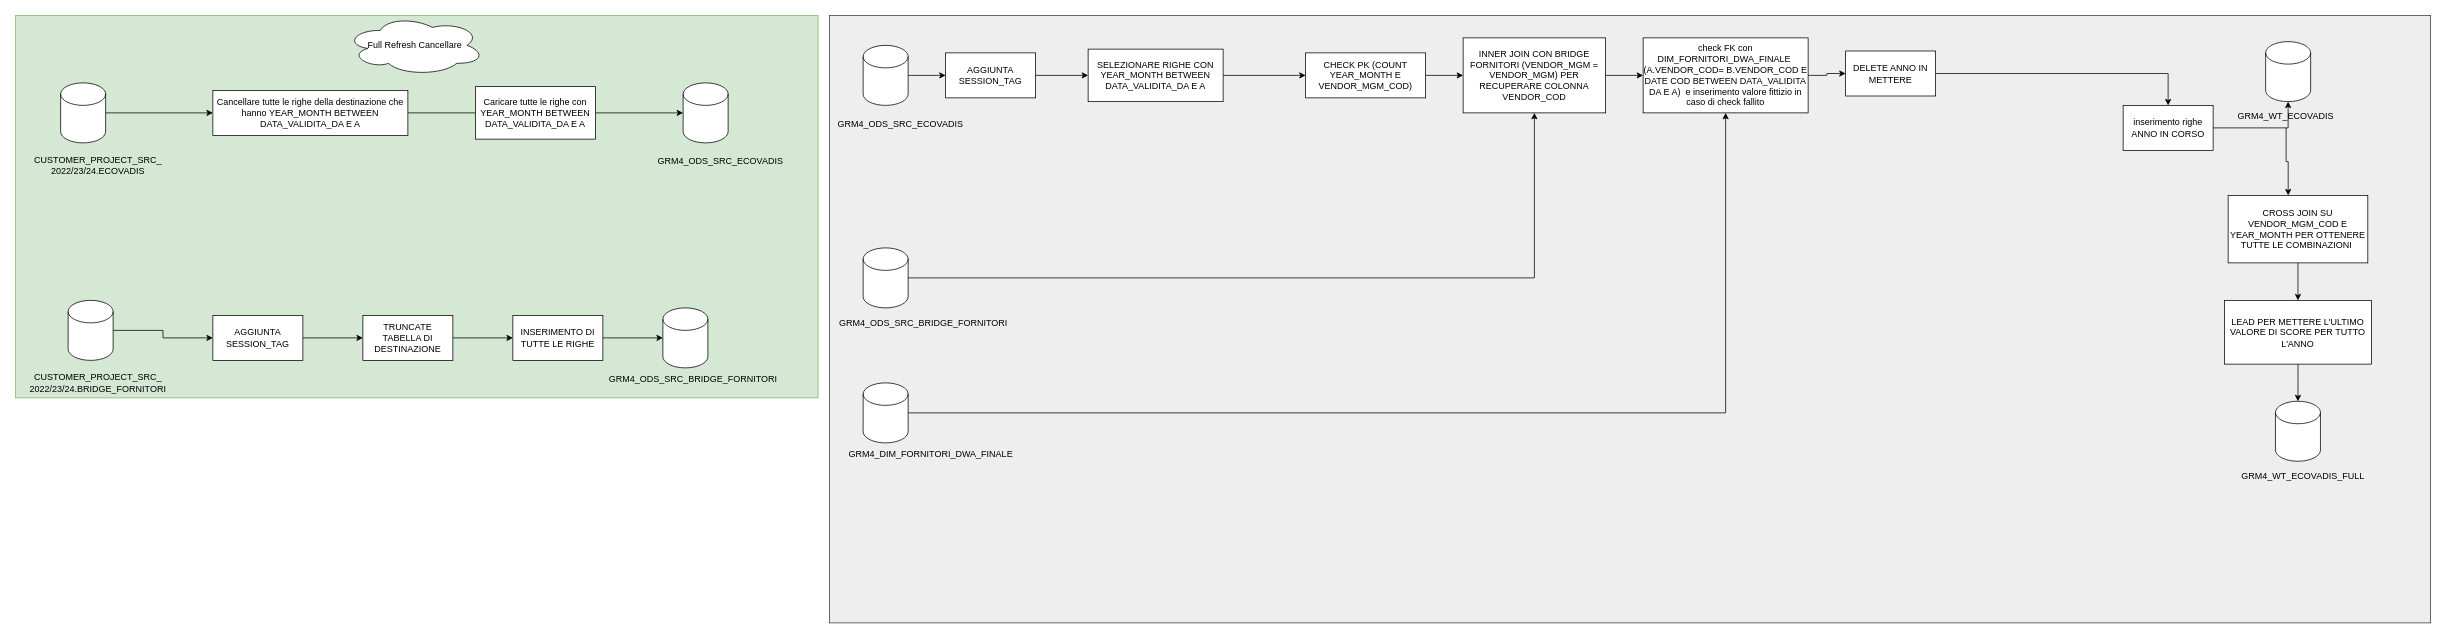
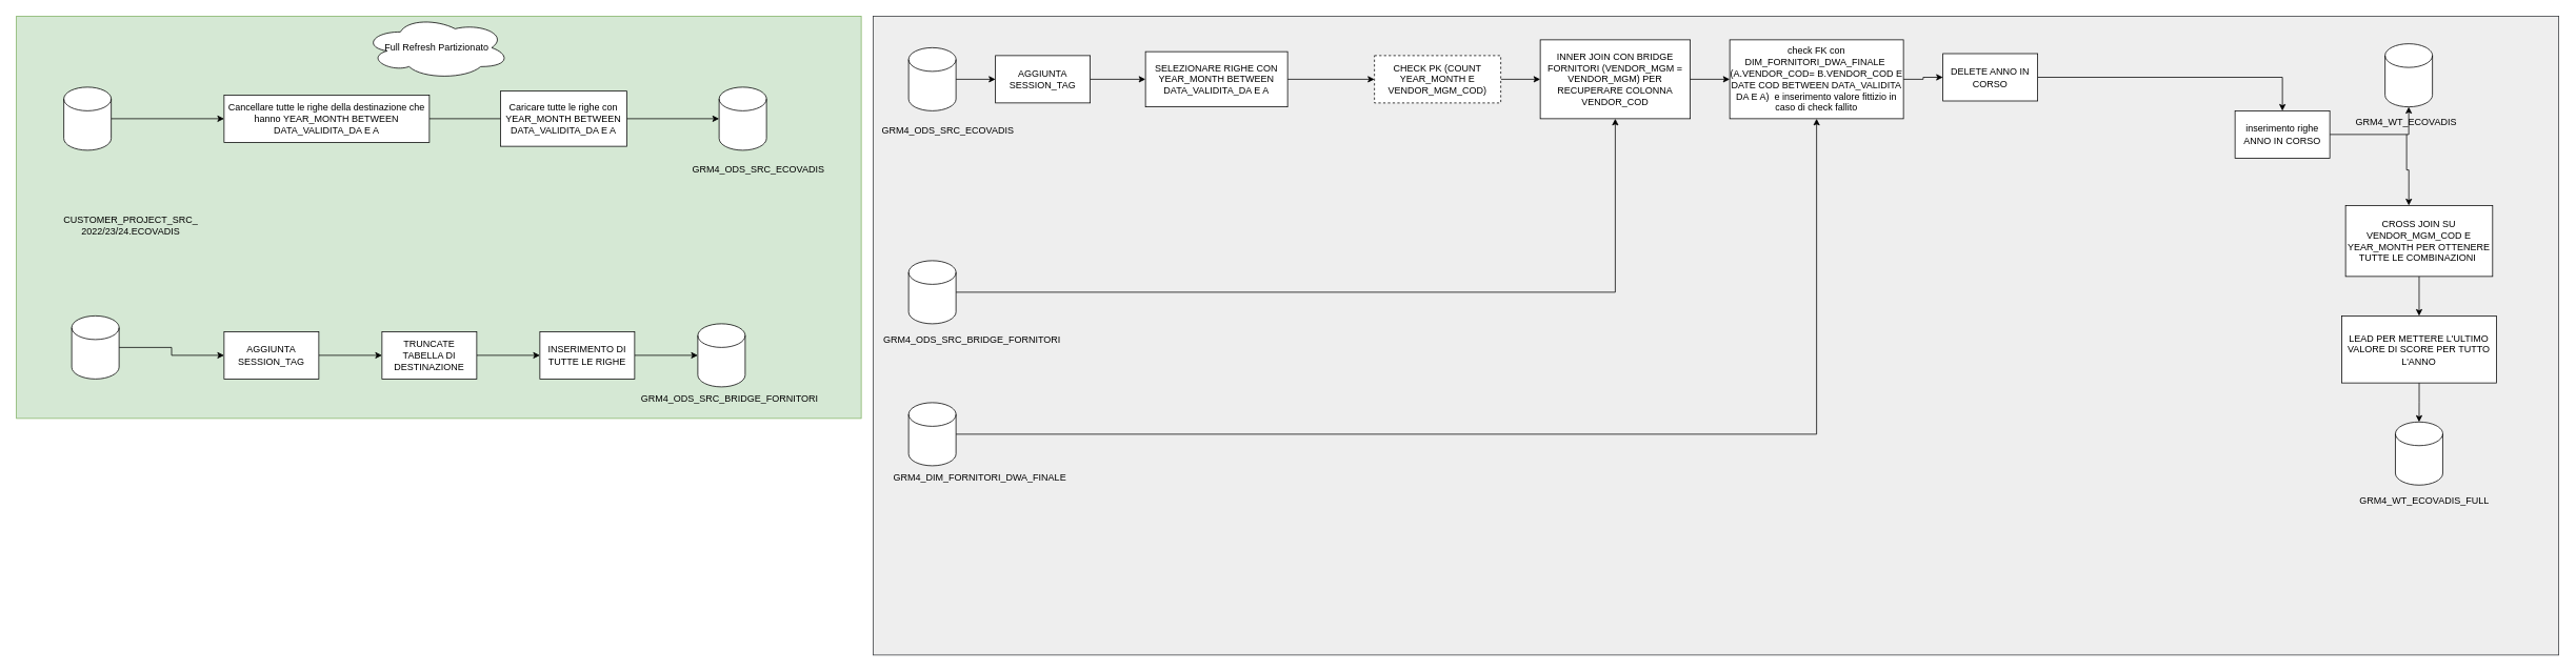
  <mxCell id="0" />
  <mxCell id="1" parent="0" />
  <mxCell id="2" value="" style="rounded=0;whiteSpace=wrap;html=1;fillColor=#eeeeee;strokeColor=#36393d;" vertex="1" parent="1"><mxGeometry x="1105" y="20" width="2135" height="810" as="geometry" /></mxCell>
  <mxCell id="3" value="" style="rounded=0;whiteSpace=wrap;html=1;fillColor=#d5e8d4;strokeColor=#82b366;" vertex="1" parent="1"><mxGeometry x="20" y="20" width="1070" height="510" as="geometry" /></mxCell>
  <mxCell id="4" value="" style="edgeStyle=orthogonalEdgeStyle;rounded=0;orthogonalLoop=1;jettySize=auto;html=1;" edge="1" parent="1" source="5" target="8"><mxGeometry relative="1" as="geometry" /></mxCell>
  <mxCell id="5" value="" style="shape=cylinder3;whiteSpace=wrap;html=1;boundedLbl=1;backgroundOutline=1;size=15;" vertex="1" parent="1"><mxGeometry x="80" y="110" width="60" height="80" as="geometry" /></mxCell>
- <mxCell id="6" value="CUSTOMER_PROJECT_SRC_&lt;div&gt;2022/23/24.ECOVADIS&lt;/div&gt;" style="text;html=1;align=center;verticalAlign=middle;whiteSpace=wrap;rounded=0;" vertex="1" parent="1"><mxGeometry x="30" y="200" width="200" height="40" as="geometry" /></mxCell>
+ <mxCell id="6" value="CUSTOMER_PROJECT_SRC_&lt;div&gt;2022/23/24.ECOVADIS&lt;/div&gt;" style="text;html=1;align=center;verticalAlign=middle;whiteSpace=wrap;rounded=0;" vertex="1" parent="1"><mxGeometry x="65" y="265" width="200" height="40" as="geometry" /></mxCell>
  <mxCell id="7" value="" style="edgeStyle=orthogonalEdgeStyle;rounded=0;orthogonalLoop=1;jettySize=auto;html=1;" edge="1" parent="1" source="8"><mxGeometry relative="1" as="geometry"><mxPoint x="650" y="150" as="targetPoint" /></mxGeometry></mxCell>
  <mxCell id="8" value="Cancellare tutte le righe della destinazione che hanno YEAR_MONTH BETWEEN DATA_VALIDITA_DA E A" style="whiteSpace=wrap;html=1;" vertex="1" parent="1"><mxGeometry x="283" y="120" width="260" height="60" as="geometry" /></mxCell>
  <mxCell id="9" value="" style="edgeStyle=orthogonalEdgeStyle;rounded=0;orthogonalLoop=1;jettySize=auto;html=1;" edge="1" parent="1" source="10" target="11"><mxGeometry relative="1" as="geometry" /></mxCell>
  <mxCell id="10" value="Caricare tutte le righe con YEAR_MONTH BETWEEN DATA_VALIDITA_DA E A" style="whiteSpace=wrap;html=1;" vertex="1" parent="1"><mxGeometry x="633" y="115" width="160" height="70" as="geometry" /></mxCell>
  <mxCell id="11" value="" style="shape=cylinder3;whiteSpace=wrap;html=1;boundedLbl=1;backgroundOutline=1;size=15;" vertex="1" parent="1"><mxGeometry x="910" y="110" width="60" height="80" as="geometry" /></mxCell>
  <mxCell id="12" value="GRM4_ODS_SRC_ECOVADIS" style="text;html=1;align=center;verticalAlign=middle;whiteSpace=wrap;rounded=0;" vertex="1" parent="1"><mxGeometry x="880" y="200" width="160" height="30" as="geometry" /></mxCell>
  <mxCell id="13" value="" style="edgeStyle=orthogonalEdgeStyle;rounded=0;orthogonalLoop=1;jettySize=auto;html=1;" edge="1" parent="1" source="14" target="28"><mxGeometry relative="1" as="geometry" /></mxCell>
  <mxCell id="14" value="" style="shape=cylinder3;whiteSpace=wrap;html=1;boundedLbl=1;backgroundOutline=1;size=15;" vertex="1" parent="1"><mxGeometry x="1150" y="60" width="60" height="80" as="geometry" /></mxCell>
  <mxCell id="15" value="GRM4_ODS_SRC_ECOVADIS" style="text;html=1;align=center;verticalAlign=middle;whiteSpace=wrap;rounded=0;" vertex="1" parent="1"><mxGeometry x="1120" y="150" width="160" height="30" as="geometry" /></mxCell>
  <mxCell id="16" style="edgeStyle=orthogonalEdgeStyle;rounded=0;orthogonalLoop=1;jettySize=auto;html=1;entryX=0;entryY=0.5;entryDx=0;entryDy=0;" edge="1" parent="1" source="17" target="20"><mxGeometry relative="1" as="geometry" /></mxCell>
  <mxCell id="17" value="" style="shape=cylinder3;whiteSpace=wrap;html=1;boundedLbl=1;backgroundOutline=1;size=15;" vertex="1" parent="1"><mxGeometry x="90" y="400" width="60" height="80" as="geometry" /></mxCell>
- <mxCell id="18" value="CUSTOMER_PROJECT_SRC_&lt;div&gt;2022/23/24.BRIDGE_FORNITORI&lt;/div&gt;" style="text;html=1;align=center;verticalAlign=middle;whiteSpace=wrap;rounded=0;" vertex="1" parent="1"><mxGeometry x="30" y="490" width="200" height="40" as="geometry" /></mxCell>
  <mxCell id="19" value="" style="edgeStyle=orthogonalEdgeStyle;rounded=0;orthogonalLoop=1;jettySize=auto;html=1;" edge="1" parent="1" source="20" target="22"><mxGeometry relative="1" as="geometry" /></mxCell>
  <mxCell id="20" value="AGGIUNTA SESSION_TAG" style="whiteSpace=wrap;html=1;" vertex="1" parent="1"><mxGeometry x="283" y="420" width="120" height="60" as="geometry" /></mxCell>
  <mxCell id="21" value="" style="edgeStyle=orthogonalEdgeStyle;rounded=0;orthogonalLoop=1;jettySize=auto;html=1;" edge="1" parent="1" source="22" target="26"><mxGeometry relative="1" as="geometry" /></mxCell>
  <mxCell id="22" value="TRUNCATE TABELLA DI DESTINAZIONE" style="whiteSpace=wrap;html=1;" vertex="1" parent="1"><mxGeometry x="483" y="420" width="120" height="60" as="geometry" /></mxCell>
  <mxCell id="23" value="" style="shape=cylinder3;whiteSpace=wrap;html=1;boundedLbl=1;backgroundOutline=1;size=15;" vertex="1" parent="1"><mxGeometry x="883" y="410" width="60" height="80" as="geometry" /></mxCell>
  <mxCell id="24" value="GRM4_ODS_SRC_BRIDGE_FORNITORI" style="text;html=1;align=center;verticalAlign=middle;whiteSpace=wrap;rounded=0;" vertex="1" parent="1"><mxGeometry x="807" y="490" width="233" height="30" as="geometry" /></mxCell>
  <mxCell id="25" value="" style="edgeStyle=orthogonalEdgeStyle;rounded=0;orthogonalLoop=1;jettySize=auto;html=1;" edge="1" parent="1" source="26" target="23"><mxGeometry relative="1" as="geometry" /></mxCell>
  <mxCell id="26" value="INSERIMENTO DI TUTTE LE RIGHE" style="whiteSpace=wrap;html=1;" vertex="1" parent="1"><mxGeometry x="683" y="420" width="120" height="60" as="geometry" /></mxCell>
  <mxCell id="27" value="" style="edgeStyle=orthogonalEdgeStyle;rounded=0;orthogonalLoop=1;jettySize=auto;html=1;" edge="1" parent="1" source="28" target="30"><mxGeometry relative="1" as="geometry" /></mxCell>
  <mxCell id="28" value="AGGIUNTA SESSION_TAG" style="whiteSpace=wrap;html=1;" vertex="1" parent="1"><mxGeometry x="1260" y="70" width="120" height="60" as="geometry" /></mxCell>
  <mxCell id="29" value="" style="edgeStyle=orthogonalEdgeStyle;rounded=0;orthogonalLoop=1;jettySize=auto;html=1;" edge="1" parent="1" source="30" target="32"><mxGeometry relative="1" as="geometry" /></mxCell>
  <mxCell id="30" value="SELEZIONARE RIGHE CON YEAR_MONTH BETWEEN DATA_VALIDITA_DA E A" style="whiteSpace=wrap;html=1;" vertex="1" parent="1"><mxGeometry x="1450" y="65" width="180" height="70" as="geometry" /></mxCell>
  <mxCell id="31" value="" style="edgeStyle=orthogonalEdgeStyle;rounded=0;orthogonalLoop=1;jettySize=auto;html=1;" edge="1" parent="1" source="32" target="37"><mxGeometry relative="1" as="geometry" /></mxCell>
- <mxCell id="32" value="CHECK PK (COUNT YEAR_MONTH E VENDOR_MGM_COD)" style="whiteSpace=wrap;html=1;" vertex="1" parent="1"><mxGeometry x="1740" y="70" width="160" height="60" as="geometry" /></mxCell>
+ <mxCell id="32" value="CHECK PK (COUNT YEAR_MONTH E VENDOR_MGM_COD)" style="whiteSpace=wrap;html=1;dashed=1;" vertex="1" parent="1"><mxGeometry x="1740" y="70" width="160" height="60" as="geometry" /></mxCell>
  <mxCell id="33" style="edgeStyle=orthogonalEdgeStyle;rounded=0;orthogonalLoop=1;jettySize=auto;html=1;entryX=0.5;entryY=1;entryDx=0;entryDy=0;" edge="1" parent="1" source="34" target="37"><mxGeometry relative="1" as="geometry" /></mxCell>
  <mxCell id="34" value="" style="shape=cylinder3;whiteSpace=wrap;html=1;boundedLbl=1;backgroundOutline=1;size=15;" vertex="1" parent="1"><mxGeometry x="1150" y="330" width="60" height="80" as="geometry" /></mxCell>
  <mxCell id="35" value="GRM4_ODS_SRC_BRIDGE_FORNITORI" style="text;html=1;align=center;verticalAlign=middle;whiteSpace=wrap;rounded=0;" vertex="1" parent="1"><mxGeometry x="1114" y="415" width="233" height="30" as="geometry" /></mxCell>
  <mxCell id="36" value="" style="edgeStyle=orthogonalEdgeStyle;rounded=0;orthogonalLoop=1;jettySize=auto;html=1;" edge="1" parent="1" source="56" target="39"><mxGeometry relative="1" as="geometry" /></mxCell>
  <mxCell id="37" value="INNER JOIN CON BRIDGE FORNITORI (VENDOR_MGM = VENDOR_MGM) PER RECUPERARE COLONNA VENDOR_COD" style="whiteSpace=wrap;html=1;" vertex="1" parent="1"><mxGeometry x="1950" y="50" width="190" height="100" as="geometry" /></mxCell>
  <mxCell id="38" value="" style="edgeStyle=orthogonalEdgeStyle;rounded=0;orthogonalLoop=1;jettySize=auto;html=1;" edge="1" parent="1" source="39" target="41"><mxGeometry relative="1" as="geometry" /></mxCell>
- <mxCell id="39" value="DELETE ANNO IN METTERE" style="whiteSpace=wrap;html=1;" vertex="1" parent="1"><mxGeometry x="2460" y="67.5" width="120" height="60" as="geometry" /></mxCell>
+ <mxCell id="39" value="DELETE ANNO IN CORSO" style="whiteSpace=wrap;html=1;" vertex="1" parent="1"><mxGeometry x="2460" y="67.5" width="120" height="60" as="geometry" /></mxCell>
  <mxCell id="40" value="" style="edgeStyle=orthogonalEdgeStyle;rounded=0;orthogonalLoop=1;jettySize=auto;html=1;" edge="1" parent="1" source="41" target="42"><mxGeometry relative="1" as="geometry" /></mxCell>
  <mxCell id="41" value="inserimento righe&lt;div&gt;ANNO IN CORSO&lt;/div&gt;" style="whiteSpace=wrap;html=1;" vertex="1" parent="1"><mxGeometry x="2830" y="140" width="120" height="60" as="geometry" /></mxCell>
  <mxCell id="42" value="" style="shape=cylinder3;whiteSpace=wrap;html=1;boundedLbl=1;backgroundOutline=1;size=15;" vertex="1" parent="1"><mxGeometry x="3020" y="55" width="60" height="80" as="geometry" /></mxCell>
  <mxCell id="43" value="" style="edgeStyle=orthogonalEdgeStyle;rounded=0;orthogonalLoop=1;jettySize=auto;html=1;entryX=0.43;entryY=0;entryDx=0;entryDy=0;entryPerimeter=0;" edge="1" parent="1" source="44" target="46"><mxGeometry relative="1" as="geometry"><mxPoint x="2610" y="245" as="targetPoint" /></mxGeometry></mxCell>
  <mxCell id="44" value="GRM4_WT_ECOVADIS" style="text;html=1;align=center;verticalAlign=middle;whiteSpace=wrap;rounded=0;" vertex="1" parent="1"><mxGeometry x="2977.25" y="140" width="140" height="30" as="geometry" /></mxCell>
  <mxCell id="45" value="" style="edgeStyle=orthogonalEdgeStyle;rounded=0;orthogonalLoop=1;jettySize=auto;html=1;" edge="1" parent="1" source="46" target="48"><mxGeometry relative="1" as="geometry" /></mxCell>
  <mxCell id="46" value="CROSS JOIN SU VENDOR_MGM_COD E YEAR_MONTH PER OTTENERE TUTTE LE COMBINAZIONI&amp;nbsp;" style="whiteSpace=wrap;html=1;" vertex="1" parent="1"><mxGeometry x="2970" y="260" width="186.25" height="90" as="geometry" /></mxCell>
  <mxCell id="47" value="" style="edgeStyle=orthogonalEdgeStyle;rounded=0;orthogonalLoop=1;jettySize=auto;html=1;" edge="1" parent="1" source="48" target="49"><mxGeometry relative="1" as="geometry" /></mxCell>
  <mxCell id="48" value="LEAD PER METTERE L'ULTIMO VALORE DI SCORE PER TUTTO L'ANNO" style="whiteSpace=wrap;html=1;" vertex="1" parent="1"><mxGeometry x="2965" y="400" width="196.25" height="85" as="geometry" /></mxCell>
  <mxCell id="49" value="" style="shape=cylinder3;whiteSpace=wrap;html=1;boundedLbl=1;backgroundOutline=1;size=15;" vertex="1" parent="1"><mxGeometry x="3033.12" y="534.5" width="60" height="80" as="geometry" /></mxCell>
  <mxCell id="50" value="GRM4_WT_ECOVADIS_FULL" style="text;html=1;align=center;verticalAlign=middle;whiteSpace=wrap;rounded=0;" vertex="1" parent="1"><mxGeometry x="2965" y="620" width="210" height="30" as="geometry" /></mxCell>
- <mxCell id="51" value="Full Refresh Cancellare" style="ellipse;shape=cloud;whiteSpace=wrap;html=1;" vertex="1" parent="1"><mxGeometry x="460" y="20" width="185" height="80" as="geometry" /></mxCell>
+ <mxCell id="51" value="Full Refresh Partizionato" style="ellipse;shape=cloud;whiteSpace=wrap;html=1;" vertex="1" parent="1"><mxGeometry x="460" y="20" width="185" height="80" as="geometry" /></mxCell>
  <mxCell id="52" style="edgeStyle=orthogonalEdgeStyle;rounded=0;orthogonalLoop=1;jettySize=auto;html=1;" edge="1" parent="1" source="53" target="56"><mxGeometry relative="1" as="geometry" /></mxCell>
  <mxCell id="53" value="" style="shape=cylinder3;whiteSpace=wrap;html=1;boundedLbl=1;backgroundOutline=1;size=15;" vertex="1" parent="1"><mxGeometry x="1150" y="510" width="60" height="80" as="geometry" /></mxCell>
  <mxCell id="54" value="GRM4_DIM_FORNITORI_DWA_FINALE" style="text;html=1;align=center;verticalAlign=middle;whiteSpace=wrap;rounded=0;" vertex="1" parent="1"><mxGeometry x="1124" y="590" width="233" height="30" as="geometry" /></mxCell>
  <mxCell id="55" value="" style="edgeStyle=orthogonalEdgeStyle;rounded=0;orthogonalLoop=1;jettySize=auto;html=1;" edge="1" parent="1" source="37" target="56"><mxGeometry relative="1" as="geometry"><mxPoint x="2140" y="100" as="sourcePoint" /><mxPoint x="2410" y="95" as="targetPoint" /></mxGeometry></mxCell>
  <mxCell id="56" value="check FK con DIM_FORNITORI_DWA_FINALE&amp;nbsp; (A.VENDOR_COD= B.VENDOR_COD E DATE COD BETWEEN DATA_VALIDITA DA E A)&amp;nbsp; e inserimento valore fittizio in caso di check fallito" style="whiteSpace=wrap;html=1;" vertex="1" parent="1"><mxGeometry x="2190" y="50" width="220" height="100" as="geometry" /></mxCell>
